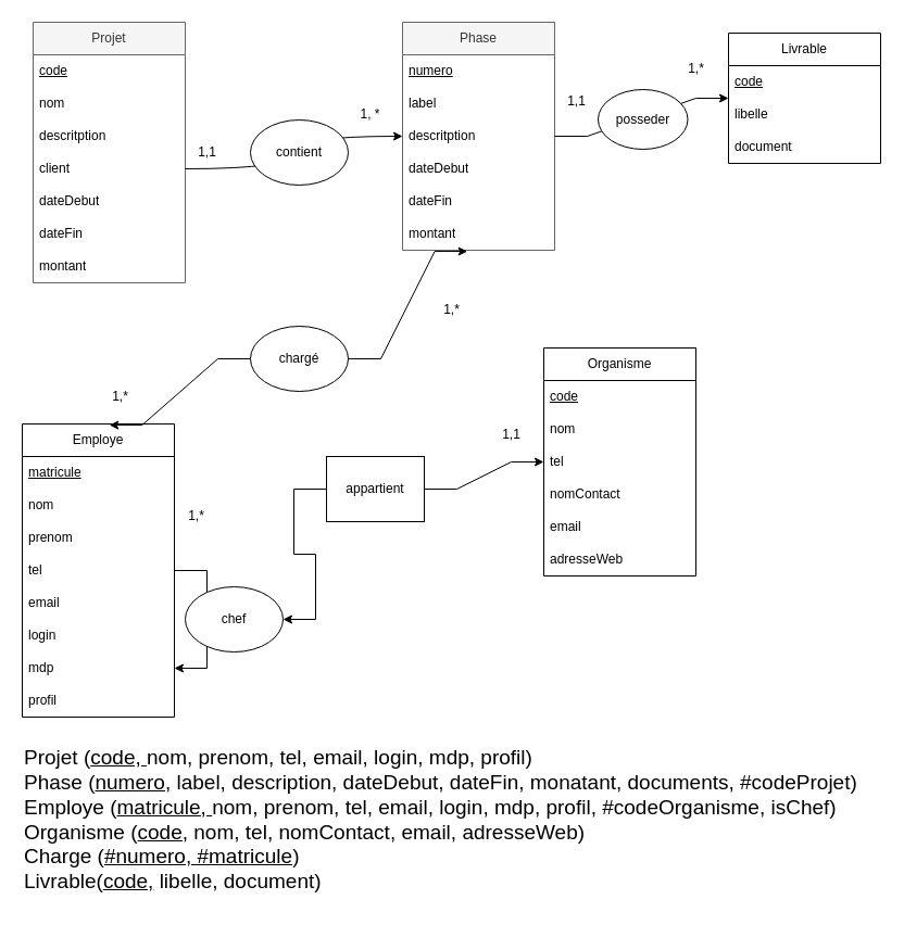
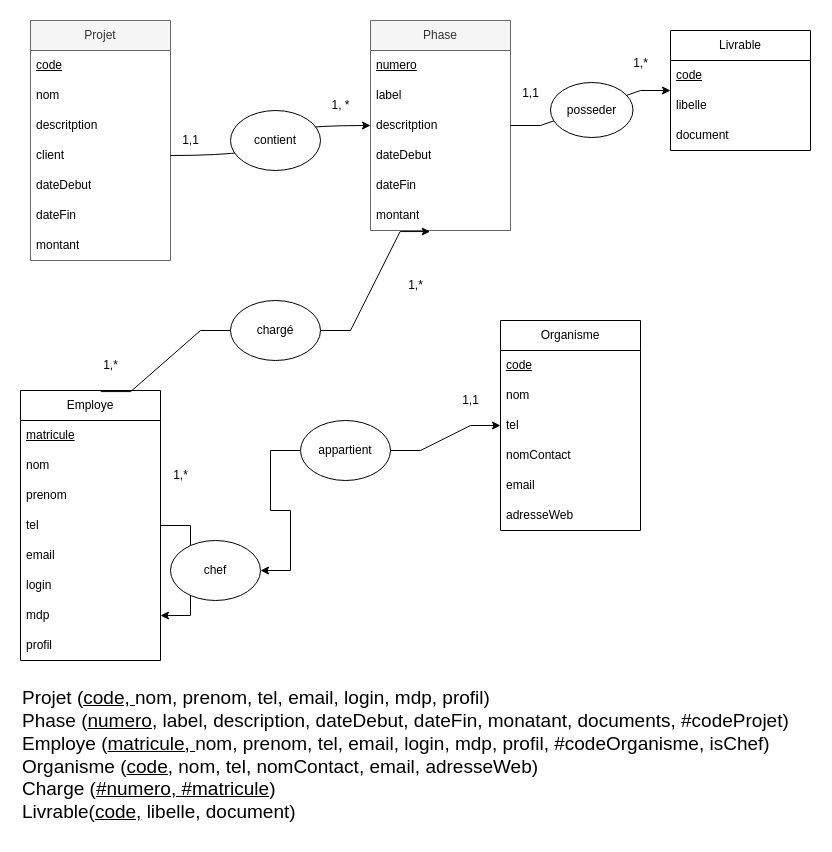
  <mxCell id="0" />
  <mxCell id="1" parent="0" />
  <mxCell id="2" value="Projet" style="swimlane;fontStyle=0;childLayout=stackLayout;horizontal=1;startSize=30;horizontalStack=0;resizeParent=1;resizeParentMax=0;resizeLast=0;collapsible=1;marginBottom=0;whiteSpace=wrap;html=1;fillColor=#f5f5f5;fontColor=#333333;strokeColor=#666666;" parent="1" vertex="1"><mxGeometry x="30" y="20" width="140" height="240" as="geometry"><mxRectangle x="70" y="180" width="70" height="30" as="alternateBounds" /></mxGeometry></mxCell>
  <mxCell id="3" value="&lt;u&gt;code&lt;/u&gt;" style="text;strokeColor=none;fillColor=none;align=left;verticalAlign=middle;spacingLeft=4;spacingRight=4;overflow=hidden;points=[[0,0.5],[1,0.5]];portConstraint=eastwest;rotatable=0;whiteSpace=wrap;html=1;" parent="2" vertex="1"><mxGeometry y="30" width="140" height="30" as="geometry" /></mxCell>
  <mxCell id="4" value="nom" style="text;strokeColor=none;fillColor=none;align=left;verticalAlign=middle;spacingLeft=4;spacingRight=4;overflow=hidden;points=[[0,0.5],[1,0.5]];portConstraint=eastwest;rotatable=0;whiteSpace=wrap;html=1;" parent="2" vertex="1"><mxGeometry y="60" width="140" height="30" as="geometry" /></mxCell>
  <mxCell id="5" value="descritption" style="text;strokeColor=none;fillColor=none;align=left;verticalAlign=middle;spacingLeft=4;spacingRight=4;overflow=hidden;points=[[0,0.5],[1,0.5]];portConstraint=eastwest;rotatable=0;whiteSpace=wrap;html=1;" parent="2" vertex="1"><mxGeometry y="90" width="140" height="30" as="geometry" /></mxCell>
  <mxCell id="6" value="client" style="text;strokeColor=none;fillColor=none;align=left;verticalAlign=middle;spacingLeft=4;spacingRight=4;overflow=hidden;points=[[0,0.5],[1,0.5]];portConstraint=eastwest;rotatable=0;whiteSpace=wrap;html=1;" parent="2" vertex="1"><mxGeometry y="120" width="140" height="30" as="geometry" /></mxCell>
  <mxCell id="7" value="dateDebut" style="text;strokeColor=none;fillColor=none;align=left;verticalAlign=middle;spacingLeft=4;spacingRight=4;overflow=hidden;points=[[0,0.5],[1,0.5]];portConstraint=eastwest;rotatable=0;whiteSpace=wrap;html=1;" parent="2" vertex="1"><mxGeometry y="150" width="140" height="30" as="geometry" /></mxCell>
  <mxCell id="8" value="dateFin" style="text;strokeColor=none;fillColor=none;align=left;verticalAlign=middle;spacingLeft=4;spacingRight=4;overflow=hidden;points=[[0,0.5],[1,0.5]];portConstraint=eastwest;rotatable=0;whiteSpace=wrap;html=1;" parent="2" vertex="1"><mxGeometry y="180" width="140" height="30" as="geometry" /></mxCell>
  <mxCell id="9" value="montant" style="text;strokeColor=none;fillColor=none;align=left;verticalAlign=middle;spacingLeft=4;spacingRight=4;overflow=hidden;points=[[0,0.5],[1,0.5]];portConstraint=eastwest;rotatable=0;whiteSpace=wrap;html=1;" parent="2" vertex="1"><mxGeometry y="210" width="140" height="30" as="geometry" /></mxCell>
  <mxCell id="10" value="Phase" style="swimlane;fontStyle=0;childLayout=stackLayout;horizontal=1;startSize=30;horizontalStack=0;resizeParent=1;resizeParentMax=0;resizeLast=0;collapsible=1;marginBottom=0;whiteSpace=wrap;html=1;fillColor=#f5f5f5;fontColor=#333333;strokeColor=#666666;" parent="1" vertex="1"><mxGeometry x="370" y="20" width="140" height="210" as="geometry"><mxRectangle x="70" y="180" width="70" height="30" as="alternateBounds" /></mxGeometry></mxCell>
  <mxCell id="11" value="&lt;u&gt;numero&lt;/u&gt;" style="text;strokeColor=none;fillColor=none;align=left;verticalAlign=middle;spacingLeft=4;spacingRight=4;overflow=hidden;points=[[0,0.5],[1,0.5]];portConstraint=eastwest;rotatable=0;whiteSpace=wrap;html=1;" parent="10" vertex="1"><mxGeometry y="30" width="140" height="30" as="geometry" /></mxCell>
  <mxCell id="12" value="label" style="text;strokeColor=none;fillColor=none;align=left;verticalAlign=middle;spacingLeft=4;spacingRight=4;overflow=hidden;points=[[0,0.5],[1,0.5]];portConstraint=eastwest;rotatable=0;whiteSpace=wrap;html=1;" parent="10" vertex="1"><mxGeometry y="60" width="140" height="30" as="geometry" /></mxCell>
  <mxCell id="13" value="descritption" style="text;strokeColor=none;fillColor=none;align=left;verticalAlign=middle;spacingLeft=4;spacingRight=4;overflow=hidden;points=[[0,0.5],[1,0.5]];portConstraint=eastwest;rotatable=0;whiteSpace=wrap;html=1;" parent="10" vertex="1"><mxGeometry y="90" width="140" height="30" as="geometry" /></mxCell>
  <mxCell id="14" value="dateDebut" style="text;strokeColor=none;fillColor=none;align=left;verticalAlign=middle;spacingLeft=4;spacingRight=4;overflow=hidden;points=[[0,0.5],[1,0.5]];portConstraint=eastwest;rotatable=0;whiteSpace=wrap;html=1;" parent="10" vertex="1"><mxGeometry y="120" width="140" height="30" as="geometry" /></mxCell>
  <mxCell id="15" value="dateFin" style="text;strokeColor=none;fillColor=none;align=left;verticalAlign=middle;spacingLeft=4;spacingRight=4;overflow=hidden;points=[[0,0.5],[1,0.5]];portConstraint=eastwest;rotatable=0;whiteSpace=wrap;html=1;" parent="10" vertex="1"><mxGeometry y="150" width="140" height="30" as="geometry" /></mxCell>
  <mxCell id="16" value="montant" style="text;strokeColor=none;fillColor=none;align=left;verticalAlign=middle;spacingLeft=4;spacingRight=4;overflow=hidden;points=[[0,0.5],[1,0.5]];portConstraint=eastwest;rotatable=0;whiteSpace=wrap;html=1;" parent="10" vertex="1"><mxGeometry y="180" width="140" height="30" as="geometry" /></mxCell>
  <mxCell id="17" style="rounded=0;orthogonalLoop=1;jettySize=auto;html=1;entryX=0;entryY=0.5;entryDx=0;entryDy=0;edgeStyle=orthogonalEdgeStyle;curved=1;" parent="1" source="6" target="13" edge="1"><mxGeometry relative="1" as="geometry" /></mxCell>
  <mxCell id="18" value="contient" style="ellipse;whiteSpace=wrap;html=1;" parent="1" vertex="1"><mxGeometry x="230" y="110" width="90" height="60" as="geometry" /></mxCell>
  <mxCell id="19" value="1, *" style="text;html=1;align=center;verticalAlign=middle;resizable=0;points=[];autosize=1;strokeColor=none;fillColor=none;" parent="1" vertex="1"><mxGeometry x="320" y="90" width="40" height="30" as="geometry" /></mxCell>
  <mxCell id="20" value="1,1" style="text;html=1;align=center;verticalAlign=middle;resizable=0;points=[];autosize=1;strokeColor=none;fillColor=none;" parent="1" vertex="1"><mxGeometry x="170" y="125" width="40" height="30" as="geometry" /></mxCell>
  <mxCell id="21" value="Employe" style="swimlane;fontStyle=0;childLayout=stackLayout;horizontal=1;startSize=30;horizontalStack=0;resizeParent=1;resizeParentMax=0;resizeLast=0;collapsible=1;marginBottom=0;whiteSpace=wrap;html=1;" parent="1" vertex="1"><mxGeometry x="20" y="390" width="140" height="270" as="geometry" /></mxCell>
  <mxCell id="22" value="&lt;u&gt;matricule&lt;/u&gt;" style="text;strokeColor=none;fillColor=none;align=left;verticalAlign=middle;spacingLeft=4;spacingRight=4;overflow=hidden;points=[[0,0.5],[1,0.5]];portConstraint=eastwest;rotatable=0;whiteSpace=wrap;html=1;" parent="21" vertex="1"><mxGeometry y="30" width="140" height="30" as="geometry" /></mxCell>
  <mxCell id="23" value="nom" style="text;strokeColor=none;fillColor=none;align=left;verticalAlign=middle;spacingLeft=4;spacingRight=4;overflow=hidden;points=[[0,0.5],[1,0.5]];portConstraint=eastwest;rotatable=0;whiteSpace=wrap;html=1;" parent="21" vertex="1"><mxGeometry y="60" width="140" height="30" as="geometry" /></mxCell>
  <mxCell id="24" value="prenom" style="text;strokeColor=none;fillColor=none;align=left;verticalAlign=middle;spacingLeft=4;spacingRight=4;overflow=hidden;points=[[0,0.5],[1,0.5]];portConstraint=eastwest;rotatable=0;whiteSpace=wrap;html=1;" parent="21" vertex="1"><mxGeometry y="90" width="140" height="30" as="geometry" /></mxCell>
  <mxCell id="25" style="edgeStyle=entityRelationEdgeStyle;rounded=0;orthogonalLoop=1;jettySize=auto;html=1;exitX=1;exitY=0.5;exitDx=0;exitDy=0;entryX=1;entryY=0.5;entryDx=0;entryDy=0;" parent="21" source="26" target="29" edge="1"><mxGeometry relative="1" as="geometry"><Array as="points"><mxPoint x="210" y="180" /></Array></mxGeometry></mxCell>
  <mxCell id="26" value="tel" style="text;strokeColor=none;fillColor=none;align=left;verticalAlign=middle;spacingLeft=4;spacingRight=4;overflow=hidden;points=[[0,0.5],[1,0.5]];portConstraint=eastwest;rotatable=0;whiteSpace=wrap;html=1;" parent="21" vertex="1"><mxGeometry y="120" width="140" height="30" as="geometry" /></mxCell>
  <mxCell id="27" value="email" style="text;strokeColor=none;fillColor=none;align=left;verticalAlign=middle;spacingLeft=4;spacingRight=4;overflow=hidden;points=[[0,0.5],[1,0.5]];portConstraint=eastwest;rotatable=0;whiteSpace=wrap;html=1;" parent="21" vertex="1"><mxGeometry y="150" width="140" height="30" as="geometry" /></mxCell>
  <mxCell id="28" value="login" style="text;strokeColor=none;fillColor=none;align=left;verticalAlign=middle;spacingLeft=4;spacingRight=4;overflow=hidden;points=[[0,0.5],[1,0.5]];portConstraint=eastwest;rotatable=0;whiteSpace=wrap;html=1;" parent="21" vertex="1"><mxGeometry y="180" width="140" height="30" as="geometry" /></mxCell>
  <mxCell id="29" value="mdp" style="text;strokeColor=none;fillColor=none;align=left;verticalAlign=middle;spacingLeft=4;spacingRight=4;overflow=hidden;points=[[0,0.5],[1,0.5]];portConstraint=eastwest;rotatable=0;whiteSpace=wrap;html=1;" parent="21" vertex="1"><mxGeometry y="210" width="140" height="30" as="geometry" /></mxCell>
  <mxCell id="30" value="profil" style="text;strokeColor=none;fillColor=none;align=left;verticalAlign=middle;spacingLeft=4;spacingRight=4;overflow=hidden;points=[[0,0.5],[1,0.5]];portConstraint=eastwest;rotatable=0;whiteSpace=wrap;html=1;" parent="21" vertex="1"><mxGeometry y="240" width="140" height="30" as="geometry" /></mxCell>
  <mxCell id="31" value="Organisme" style="swimlane;fontStyle=0;childLayout=stackLayout;horizontal=1;startSize=30;horizontalStack=0;resizeParent=1;resizeParentMax=0;resizeLast=0;collapsible=1;marginBottom=0;whiteSpace=wrap;html=1;" parent="1" vertex="1"><mxGeometry x="500" y="320" width="140" height="210" as="geometry" /></mxCell>
  <mxCell id="32" value="&lt;u&gt;code&lt;/u&gt;" style="text;strokeColor=none;fillColor=none;align=left;verticalAlign=middle;spacingLeft=4;spacingRight=4;overflow=hidden;points=[[0,0.5],[1,0.5]];portConstraint=eastwest;rotatable=0;whiteSpace=wrap;html=1;" parent="31" vertex="1"><mxGeometry y="30" width="140" height="30" as="geometry" /></mxCell>
  <mxCell id="33" value="nom" style="text;strokeColor=none;fillColor=none;align=left;verticalAlign=middle;spacingLeft=4;spacingRight=4;overflow=hidden;points=[[0,0.5],[1,0.5]];portConstraint=eastwest;rotatable=0;whiteSpace=wrap;html=1;" parent="31" vertex="1"><mxGeometry y="60" width="140" height="30" as="geometry" /></mxCell>
  <mxCell id="34" value="tel" style="text;strokeColor=none;fillColor=none;align=left;verticalAlign=middle;spacingLeft=4;spacingRight=4;overflow=hidden;points=[[0,0.5],[1,0.5]];portConstraint=eastwest;rotatable=0;whiteSpace=wrap;html=1;" parent="31" vertex="1"><mxGeometry y="90" width="140" height="30" as="geometry" /></mxCell>
  <mxCell id="35" value="nomContact" style="text;strokeColor=none;fillColor=none;align=left;verticalAlign=middle;spacingLeft=4;spacingRight=4;overflow=hidden;points=[[0,0.5],[1,0.5]];portConstraint=eastwest;rotatable=0;whiteSpace=wrap;html=1;" parent="31" vertex="1"><mxGeometry y="120" width="140" height="30" as="geometry" /></mxCell>
  <mxCell id="36" value="email" style="text;strokeColor=none;fillColor=none;align=left;verticalAlign=middle;spacingLeft=4;spacingRight=4;overflow=hidden;points=[[0,0.5],[1,0.5]];portConstraint=eastwest;rotatable=0;whiteSpace=wrap;html=1;" parent="31" vertex="1"><mxGeometry y="150" width="140" height="30" as="geometry" /></mxCell>
  <mxCell id="37" value="adresseWeb" style="text;strokeColor=none;fillColor=none;align=left;verticalAlign=middle;spacingLeft=4;spacingRight=4;overflow=hidden;points=[[0,0.5],[1,0.5]];portConstraint=eastwest;rotatable=0;whiteSpace=wrap;html=1;" parent="31" vertex="1"><mxGeometry y="180" width="140" height="30" as="geometry" /></mxCell>
  <mxCell id="38" style="edgeStyle=entityRelationEdgeStyle;rounded=0;orthogonalLoop=1;jettySize=auto;html=1;" parent="1" source="40" target="34" edge="1"><mxGeometry relative="1" as="geometry" /></mxCell>
  <mxCell id="39" style="edgeStyle=entityRelationEdgeStyle;rounded=0;orthogonalLoop=1;jettySize=auto;html=1;exitX=0;exitY=0.5;exitDx=0;exitDy=0;" parent="1" source="40" target="49" edge="1"><mxGeometry relative="1" as="geometry" /></mxCell>
- <mxCell id="40" value="appartient" style="whiteSpace=wrap;html=1;rounded=0;" parent="1" vertex="1"><mxGeometry x="300" y="420" width="90" height="60" as="geometry" /></mxCell>
+ <mxCell id="40" value="appartient" style="ellipse;whiteSpace=wrap;html=1;" parent="1" vertex="1"><mxGeometry x="300" y="420" width="90" height="60" as="geometry" /></mxCell>
  <mxCell id="41" value="1,1" style="text;html=1;align=center;verticalAlign=middle;resizable=0;points=[];autosize=1;strokeColor=none;fillColor=none;" parent="1" vertex="1"><mxGeometry x="450" y="385" width="40" height="30" as="geometry" /></mxCell>
  <mxCell id="42" value="1,*" style="text;html=1;align=center;verticalAlign=middle;resizable=0;points=[];autosize=1;strokeColor=none;fillColor=none;" parent="1" vertex="1"><mxGeometry x="160" y="460" width="40" height="30" as="geometry" /></mxCell>
  <mxCell id="43" value="chargé" style="ellipse;whiteSpace=wrap;html=1;" parent="1" vertex="1"><mxGeometry x="230" y="300" width="90" height="60" as="geometry" /></mxCell>
  <mxCell id="44" value="1,*" style="text;html=1;align=center;verticalAlign=middle;resizable=0;points=[];autosize=1;strokeColor=none;fillColor=none;" parent="1" vertex="1"><mxGeometry x="90" y="350" width="40" height="30" as="geometry" /></mxCell>
  <mxCell id="45" value="1,*" style="text;html=1;align=center;verticalAlign=middle;resizable=0;points=[];autosize=1;strokeColor=none;fillColor=none;" parent="1" vertex="1"><mxGeometry x="395" y="270" width="40" height="30" as="geometry" /></mxCell>
- <mxCell id="46" style="edgeStyle=entityRelationEdgeStyle;rounded=0;orthogonalLoop=1;jettySize=auto;html=1;entryX=0.573;entryY=0.004;entryDx=0;entryDy=0;entryPerimeter=0;" parent="1" source="43" target="21" edge="1"><mxGeometry relative="1" as="geometry" /></mxCell>
+ <mxCell id="46" style="edgeStyle=entityRelationEdgeStyle;rounded=0;orthogonalLoop=1;jettySize=auto;html=1;entryX=0.573;entryY=0.004;entryDx=0;entryDy=0;entryPerimeter=0;endArrow=none;" parent="1" source="43" target="21" edge="1"><mxGeometry relative="1" as="geometry" /></mxCell>
  <mxCell id="47" value="&lt;font style=&quot;font-size: 19px;&quot;&gt;Projet (&lt;u&gt;code, &lt;/u&gt;nom, prenom, tel, email, login, mdp, profil)&lt;br&gt;Phase (&lt;u&gt;numero,&lt;/u&gt;&amp;nbsp;label, description, dateDebut, dateFin, monatant, documents, #codeProjet)&lt;br&gt;Employe (&lt;u&gt;matricule,&amp;nbsp;&lt;/u&gt;nom, prenom, tel, email, login, mdp, profil, #codeOrganisme, isChef)&lt;br&gt;Organisme (&lt;u&gt;code,&lt;/u&gt; nom, tel, nomContact, email, adresseWeb)&lt;br&gt;Charge (&lt;u&gt;#numero, #matricule&lt;/u&gt;)&lt;br&gt;Livrable(&lt;u&gt;code,&lt;/u&gt;&amp;nbsp;libelle, document)&lt;br&gt;&lt;/font&gt;" style="text;html=1;align=left;verticalAlign=middle;resizable=0;points=[];autosize=1;strokeColor=none;fillColor=none;strokeWidth=0;" parent="1" vertex="1"><mxGeometry x="20" y="680" width="790" height="150" as="geometry" /></mxCell>
  <mxCell id="48" style="edgeStyle=entityRelationEdgeStyle;rounded=0;orthogonalLoop=1;jettySize=auto;html=1;entryX=0.426;entryY=1.035;entryDx=0;entryDy=0;entryPerimeter=0;" parent="1" source="43" target="16" edge="1"><mxGeometry relative="1" as="geometry"><mxPoint x="419.98" y="260" as="targetPoint" /></mxGeometry></mxCell>
  <mxCell id="49" value="chef" style="ellipse;whiteSpace=wrap;html=1;" parent="1" vertex="1"><mxGeometry x="170" y="540" width="90" height="60" as="geometry" /></mxCell>
  <mxCell id="50" value="Livrable" style="swimlane;fontStyle=0;childLayout=stackLayout;horizontal=1;startSize=30;horizontalStack=0;resizeParent=1;resizeParentMax=0;resizeLast=0;collapsible=1;marginBottom=0;whiteSpace=wrap;html=1;" parent="1" vertex="1"><mxGeometry x="670" y="30" width="140" height="120" as="geometry" /></mxCell>
  <mxCell id="51" value="&lt;u&gt;code&lt;/u&gt;" style="text;strokeColor=none;fillColor=none;align=left;verticalAlign=middle;spacingLeft=4;spacingRight=4;overflow=hidden;points=[[0,0.5],[1,0.5]];portConstraint=eastwest;rotatable=0;whiteSpace=wrap;html=1;" parent="50" vertex="1"><mxGeometry y="30" width="140" height="30" as="geometry" /></mxCell>
  <mxCell id="52" value="libelle" style="text;strokeColor=none;fillColor=none;align=left;verticalAlign=middle;spacingLeft=4;spacingRight=4;overflow=hidden;points=[[0,0.5],[1,0.5]];portConstraint=eastwest;rotatable=0;whiteSpace=wrap;html=1;" parent="50" vertex="1"><mxGeometry y="60" width="140" height="30" as="geometry" /></mxCell>
  <mxCell id="53" value="document" style="text;strokeColor=none;fillColor=none;align=left;verticalAlign=middle;spacingLeft=4;spacingRight=4;overflow=hidden;points=[[0,0.5],[1,0.5]];portConstraint=eastwest;rotatable=0;whiteSpace=wrap;html=1;" parent="50" vertex="1"><mxGeometry y="90" width="140" height="30" as="geometry" /></mxCell>
  <mxCell id="54" style="edgeStyle=entityRelationEdgeStyle;rounded=0;orthogonalLoop=1;jettySize=auto;html=1;entryX=0;entryY=0.5;entryDx=0;entryDy=0;" parent="1" source="13" target="50" edge="1"><mxGeometry relative="1" as="geometry" /></mxCell>
  <mxCell id="55" value="posseder" style="ellipse;whiteSpace=wrap;html=1;" parent="1" vertex="1"><mxGeometry x="550" y="82" width="82.5" height="55" as="geometry" /></mxCell>
  <mxCell id="56" value="1,*" style="text;html=1;align=center;verticalAlign=middle;resizable=0;points=[];autosize=1;strokeColor=none;fillColor=none;" parent="1" vertex="1"><mxGeometry x="620" y="48" width="40" height="30" as="geometry" /></mxCell>
  <mxCell id="57" value="1,1" style="text;html=1;align=center;verticalAlign=middle;resizable=0;points=[];autosize=1;strokeColor=none;fillColor=none;" parent="1" vertex="1"><mxGeometry x="510" y="78" width="40" height="30" as="geometry" /></mxCell>
